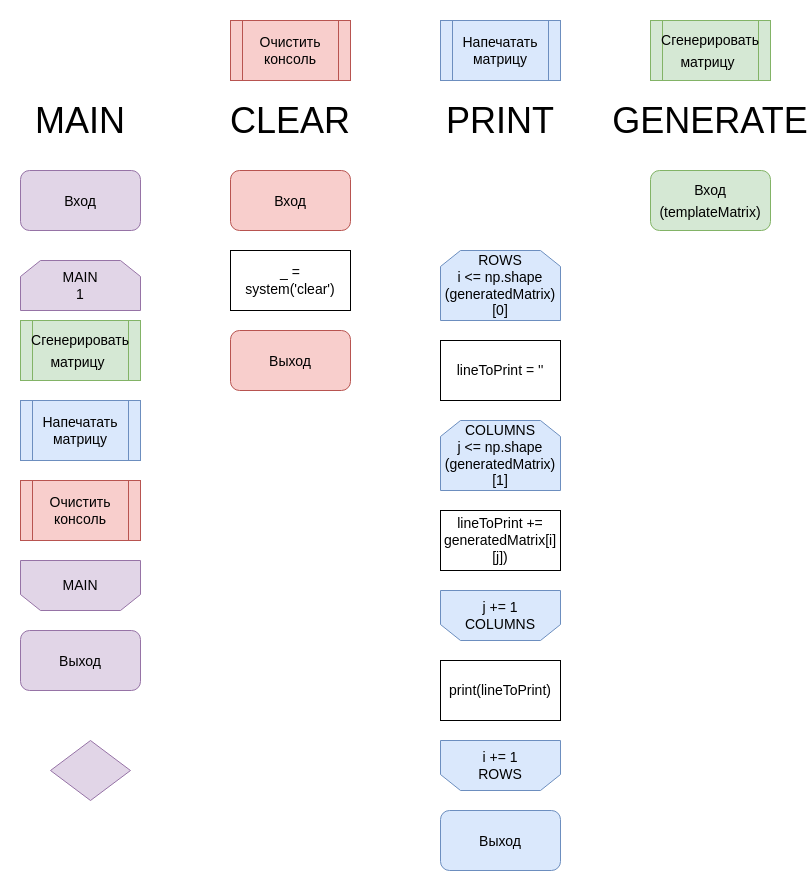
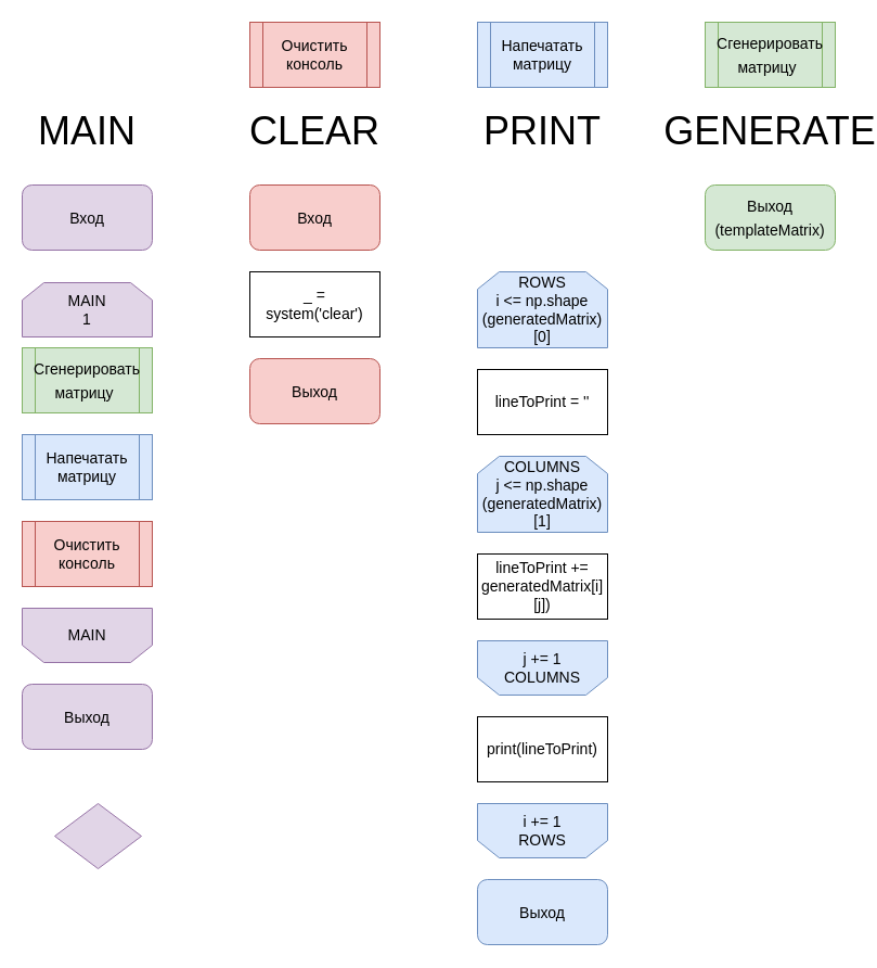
  <mxCell id="0" />
  <mxCell id="1" parent="0" />
  <mxCell id="2" value="&lt;font style=&quot;font-size: 14px;&quot;&gt;Вход&lt;/font&gt;" style="rounded=1;whiteSpace=wrap;html=1;fontSize=18;fillColor=#e1d5e7;strokeColor=#9673a6;" vertex="1" parent="1"><mxGeometry x="20" y="170" width="120" height="60" as="geometry" /></mxCell>
  <mxCell id="3" value="&lt;font style=&quot;font-size: 14px;&quot;&gt;Сгенерировать матрицу&lt;/font&gt;&amp;nbsp;" style="shape=process;whiteSpace=wrap;html=1;backgroundOutline=1;fontSize=18;fillColor=#d5e8d4;strokeColor=#82b366;" vertex="1" parent="1"><mxGeometry x="20" y="320" width="120" height="60" as="geometry" /></mxCell>
  <mxCell id="4" value="Напечатать матрицу" style="shape=process;whiteSpace=wrap;html=1;backgroundOutline=1;fontSize=14;fillColor=#dae8fc;strokeColor=#6c8ebf;" vertex="1" parent="1"><mxGeometry x="20" y="400" width="120" height="60" as="geometry" /></mxCell>
  <mxCell id="5" value="MAIN&lt;br&gt;1" style="shape=loopLimit;whiteSpace=wrap;html=1;fontSize=14;fillColor=#e1d5e7;strokeColor=#9673a6;" vertex="1" parent="1"><mxGeometry x="20" y="260" width="120" height="50" as="geometry" /></mxCell>
  <mxCell id="6" value="Очистить консоль" style="shape=process;whiteSpace=wrap;html=1;backgroundOutline=1;fontSize=14;fillColor=#f8cecc;strokeColor=#b85450;" vertex="1" parent="1"><mxGeometry x="20" y="480" width="120" height="60" as="geometry" /></mxCell>
  <mxCell id="7" value="&lt;font style=&quot;font-size: 14px;&quot;&gt;Выход&lt;/font&gt;" style="rounded=1;whiteSpace=wrap;html=1;fontSize=18;fillColor=#e1d5e7;strokeColor=#9673a6;" vertex="1" parent="1"><mxGeometry x="20" y="630" width="120" height="60" as="geometry" /></mxCell>
  <mxCell id="8" value="" style="rhombus;whiteSpace=wrap;html=1;fontSize=14;fillColor=#e1d5e7;strokeColor=#9673a6;" vertex="1" parent="1"><mxGeometry x="50" y="740" width="80" height="60" as="geometry" /></mxCell>
  <mxCell id="9" value="&lt;font style=&quot;font-size: 36px;&quot;&gt;MAIN&lt;/font&gt;" style="text;html=1;strokeColor=none;fillColor=none;align=center;verticalAlign=middle;whiteSpace=wrap;rounded=0;fontSize=14;" vertex="1" parent="1"><mxGeometry x="30" y="100" width="100" height="40" as="geometry" /></mxCell>
  <mxCell id="10" value="" style="group;fillColor=none;strokeColor=none;" vertex="1" connectable="0" parent="1"><mxGeometry x="20" y="560" width="120" height="50" as="geometry" /></mxCell>
  <mxCell id="11" value="" style="shape=loopLimit;whiteSpace=wrap;html=1;fontSize=14;fillColor=#e1d5e7;rotation=-180;strokeColor=#9673a6;" vertex="1" parent="10"><mxGeometry width="120" height="50" as="geometry" /></mxCell>
  <mxCell id="12" value="MAIN" style="text;html=1;strokeColor=none;fillColor=none;align=center;verticalAlign=middle;whiteSpace=wrap;rounded=0;fontSize=14;" vertex="1" parent="10"><mxGeometry x="30" y="10" width="60" height="30" as="geometry" /></mxCell>
  <mxCell id="13" value="&lt;font style=&quot;font-size: 14px;&quot;&gt;Вход&lt;/font&gt;" style="rounded=1;whiteSpace=wrap;html=1;fontSize=18;fillColor=#f8cecc;strokeColor=#b85450;" vertex="1" parent="1"><mxGeometry x="230" y="170" width="120" height="60" as="geometry" /></mxCell>
  <mxCell id="14" value="&lt;font style=&quot;font-size: 14px;&quot;&gt;Выход&lt;/font&gt;" style="rounded=1;whiteSpace=wrap;html=1;fontSize=18;fillColor=#f8cecc;strokeColor=#b85450;" vertex="1" parent="1"><mxGeometry x="230" y="330" width="120" height="60" as="geometry" /></mxCell>
  <mxCell id="15" value="&lt;font style=&quot;font-size: 36px;&quot;&gt;CLEAR&lt;/font&gt;" style="text;html=1;strokeColor=none;fillColor=none;align=center;verticalAlign=middle;whiteSpace=wrap;rounded=0;fontSize=14;" vertex="1" parent="1"><mxGeometry x="220" y="90" width="140" height="60" as="geometry" /></mxCell>
  <mxCell id="16" value="Очистить консоль" style="shape=process;whiteSpace=wrap;html=1;backgroundOutline=1;fontSize=14;fillColor=#f8cecc;strokeColor=#b85450;" vertex="1" parent="1"><mxGeometry x="230" y="20" width="120" height="60" as="geometry" /></mxCell>
  <mxCell id="17" value="_ = &lt;br&gt;system('clear')" style="rounded=0;whiteSpace=wrap;html=1;fontSize=14;fillColor=#FFFFFF;" vertex="1" parent="1"><mxGeometry x="230" y="250" width="120" height="60" as="geometry" /></mxCell>
  <mxCell id="18" value="Напечатать матрицу" style="shape=process;whiteSpace=wrap;html=1;backgroundOutline=1;fontSize=14;fillColor=#dae8fc;strokeColor=#6c8ebf;" vertex="1" parent="1"><mxGeometry x="440" y="20" width="120" height="60" as="geometry" /></mxCell>
  <mxCell id="19" value="&lt;font style=&quot;font-size: 36px;&quot;&gt;PRINT&lt;/font&gt;" style="text;html=1;strokeColor=none;fillColor=none;align=center;verticalAlign=middle;whiteSpace=wrap;rounded=0;fontSize=14;" vertex="1" parent="1"><mxGeometry x="430" y="90" width="140" height="60" as="geometry" /></mxCell>
  <mxCell id="20" value="ROWS&lt;br&gt;i &amp;lt;= np.shape&lt;br&gt;(generatedMatrix)[0]" style="shape=loopLimit;whiteSpace=wrap;html=1;fontSize=14;fillColor=#dae8fc;strokeColor=#6c8ebf;" vertex="1" parent="1"><mxGeometry x="440" y="250" width="120" height="70" as="geometry" /></mxCell>
  <mxCell id="21" value="COLUMNS&lt;br&gt;j &amp;lt;= np.shape&lt;br&gt;(generatedMatrix)[1]" style="shape=loopLimit;whiteSpace=wrap;html=1;fontSize=14;fillColor=#dae8fc;strokeColor=#6c8ebf;" vertex="1" parent="1"><mxGeometry x="440" y="420" width="120" height="70" as="geometry" /></mxCell>
  <mxCell id="22" value="lineToPrint +=&lt;br&gt;generatedMatrix[i][j])" style="rounded=0;whiteSpace=wrap;html=1;fontSize=14;fillColor=#FFFFFF;" vertex="1" parent="1"><mxGeometry x="440" y="510" width="120" height="60" as="geometry" /></mxCell>
  <mxCell id="23" value="" style="group" vertex="1" connectable="0" parent="1"><mxGeometry x="440" y="590" width="120" height="50" as="geometry" /></mxCell>
  <mxCell id="24" value="" style="shape=loopLimit;whiteSpace=wrap;html=1;fontSize=14;fillColor=#dae8fc;rotation=-180;strokeColor=#6c8ebf;" vertex="1" parent="23"><mxGeometry width="120" height="50" as="geometry" /></mxCell>
  <mxCell id="25" value="j += 1&lt;br&gt;COLUMNS" style="text;html=1;strokeColor=none;fillColor=none;align=center;verticalAlign=middle;whiteSpace=wrap;rounded=0;fontSize=14;" vertex="1" parent="23"><mxGeometry x="30" y="10" width="60" height="30" as="geometry" /></mxCell>
  <mxCell id="26" value="" style="group" vertex="1" connectable="0" parent="1"><mxGeometry x="440" y="740" width="120" height="50" as="geometry" /></mxCell>
  <mxCell id="27" value="" style="shape=loopLimit;whiteSpace=wrap;html=1;fontSize=14;fillColor=#dae8fc;rotation=-180;strokeColor=#6c8ebf;" vertex="1" parent="26"><mxGeometry width="120" height="50" as="geometry" /></mxCell>
  <mxCell id="28" value="i += 1&lt;br&gt;ROWS" style="text;html=1;strokeColor=none;fillColor=none;align=center;verticalAlign=middle;whiteSpace=wrap;rounded=0;fontSize=14;" vertex="1" parent="26"><mxGeometry x="30" y="10" width="60" height="30" as="geometry" /></mxCell>
  <mxCell id="29" value="lineToPrint = ''" style="rounded=0;whiteSpace=wrap;html=1;fontSize=14;fillColor=#FFFFFF;" vertex="1" parent="1"><mxGeometry x="440" y="340" width="120" height="60" as="geometry" /></mxCell>
  <mxCell id="30" value="print(lineToPrint)" style="rounded=0;whiteSpace=wrap;html=1;fontSize=14;fillColor=#FFFFFF;" vertex="1" parent="1"><mxGeometry x="440" y="660" width="120" height="60" as="geometry" /></mxCell>
  <mxCell id="31" value="&lt;font style=&quot;font-size: 14px;&quot;&gt;Выход&lt;/font&gt;" style="rounded=1;whiteSpace=wrap;html=1;fontSize=18;fillColor=#dae8fc;strokeColor=#6c8ebf;" vertex="1" parent="1"><mxGeometry x="440" y="810" width="120" height="60" as="geometry" /></mxCell>
  <mxCell id="32" value="&lt;font style=&quot;font-size: 14px;&quot;&gt;Сгенерировать матрицу&lt;/font&gt;&amp;nbsp;" style="shape=process;whiteSpace=wrap;html=1;backgroundOutline=1;fontSize=18;fillColor=#d5e8d4;strokeColor=#82b366;" vertex="1" parent="1"><mxGeometry x="650" y="20" width="120" height="60" as="geometry" /></mxCell>
  <mxCell id="33" value="&lt;font style=&quot;font-size: 36px;&quot;&gt;GENERATE&lt;/font&gt;" style="text;html=1;strokeColor=none;fillColor=none;align=center;verticalAlign=middle;whiteSpace=wrap;rounded=0;fontSize=14;" vertex="1" parent="1"><mxGeometry x="640" y="90" width="140" height="60" as="geometry" /></mxCell>
- <mxCell id="34" value="&lt;font style=&quot;font-size: 14px;&quot;&gt;Вход&lt;br&gt;(templateMatrix)&lt;br&gt;&lt;/font&gt;" style="rounded=1;whiteSpace=wrap;html=1;fontSize=18;fillColor=#d5e8d4;strokeColor=#82b366;" vertex="1" parent="1"><mxGeometry x="650" y="170" width="120" height="60" as="geometry" /></mxCell>
+ <mxCell id="34" value="&lt;font style=&quot;font-size: 14px;&quot;&gt;Выход&lt;br&gt;(templateMatrix)&lt;br&gt;&lt;/font&gt;" style="rounded=1;whiteSpace=wrap;html=1;fontSize=18;fillColor=#d5e8d4;strokeColor=#82b366;" vertex="1" parent="1"><mxGeometry x="650" y="170" width="120" height="60" as="geometry" /></mxCell>
